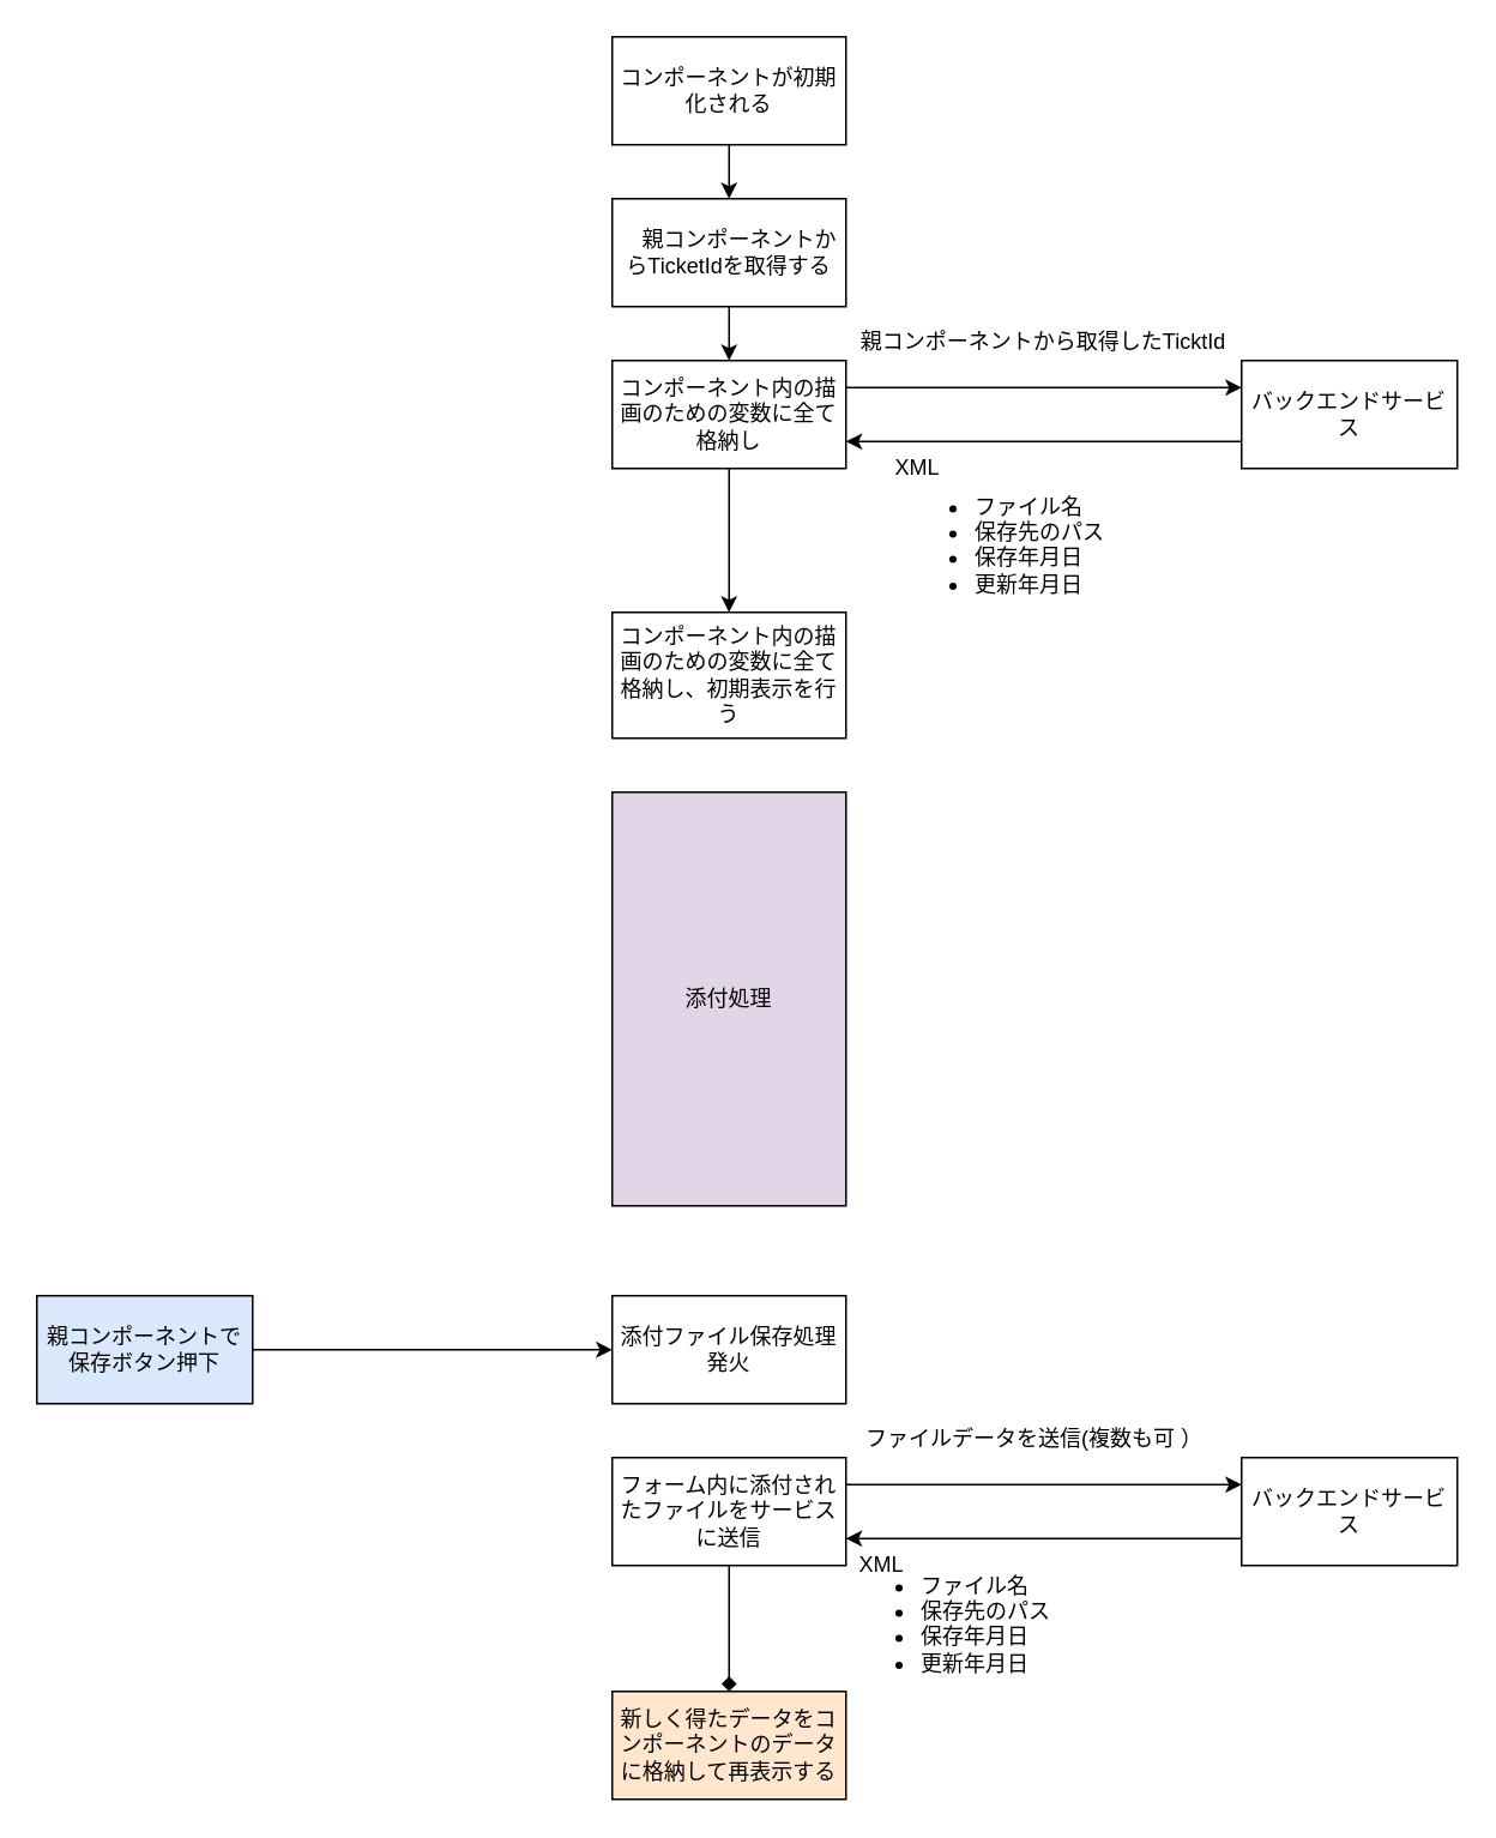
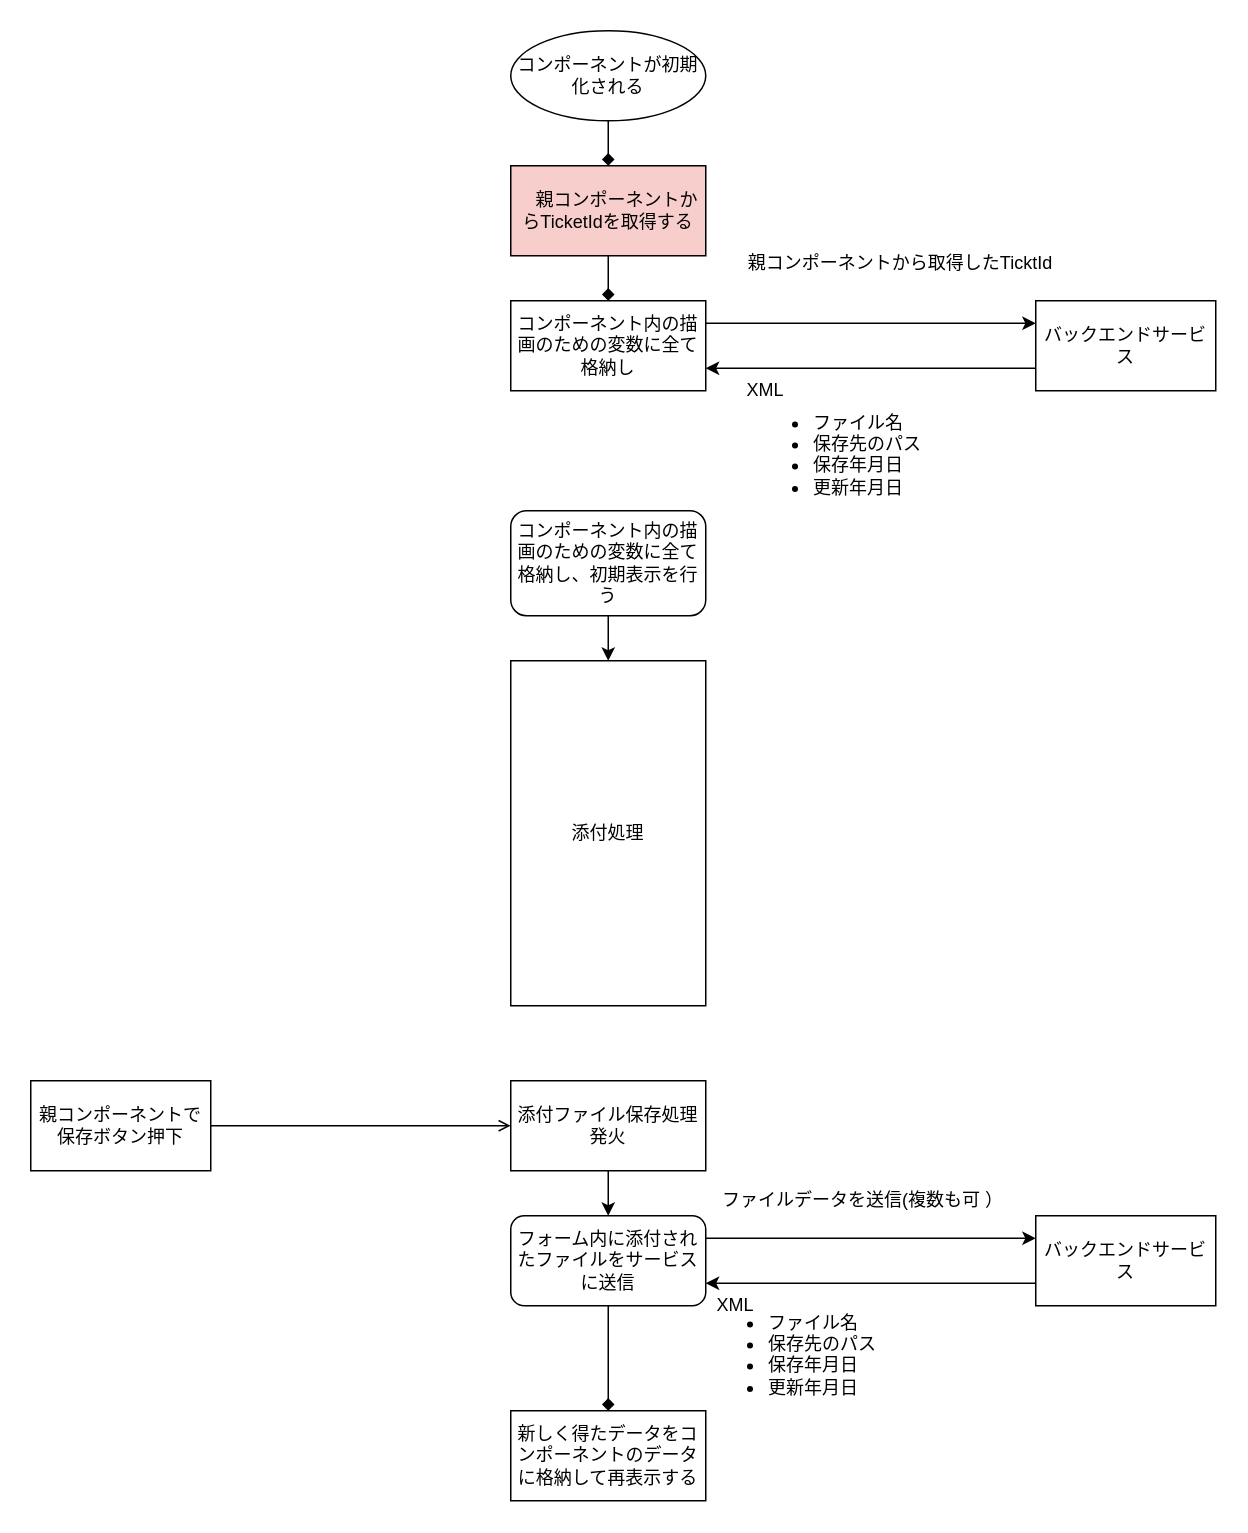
  <mxCell id="0" />
  <mxCell id="1" parent="0" />
- <mxCell id="2" style="edgeStyle=orthogonalEdgeStyle;rounded=0;orthogonalLoop=1;jettySize=auto;html=1;exitX=0.5;exitY=1;exitDx=0;exitDy=0;entryX=0.5;entryY=0;entryDx=0;entryDy=0;" edge="1" parent="1" source="3" target="5"><mxGeometry relative="1" as="geometry" /></mxCell>
- <mxCell id="3" value="コンポーネントが初期化される" style="rounded=0;whiteSpace=wrap;html=1;" vertex="1" parent="1"><mxGeometry x="340" y="20" width="130" height="60" as="geometry" /></mxCell>
- <mxCell id="4" value="" style="edgeStyle=orthogonalEdgeStyle;rounded=0;orthogonalLoop=1;jettySize=auto;html=1;" edge="1" parent="1" source="5" target="7"><mxGeometry relative="1" as="geometry" /></mxCell>
- <mxCell id="5" value="　親コンポーネントからTicketIdを取得する" style="rounded=0;whiteSpace=wrap;html=1;" vertex="1" parent="1"><mxGeometry x="340" y="110" width="130" height="60" as="geometry" /></mxCell>
- <mxCell id="6" value="" style="edgeStyle=orthogonalEdgeStyle;rounded=0;orthogonalLoop=1;jettySize=auto;html=1;" edge="1" parent="1" source="7" target="22"><mxGeometry relative="1" as="geometry" /></mxCell>
+ <mxCell id="2" style="edgeStyle=orthogonalEdgeStyle;rounded=0;orthogonalLoop=1;jettySize=auto;html=1;exitX=0.5;exitY=1;exitDx=0;exitDy=0;entryX=0.5;entryY=0;entryDx=0;entryDy=0;endArrow=diamond;" edge="1" parent="1" source="3" target="5"><mxGeometry relative="1" as="geometry" /></mxCell>
+ <mxCell id="3" value="コンポーネントが初期化される" style="ellipse;whiteSpace=wrap;html=1;" vertex="1" parent="1"><mxGeometry x="340" y="20" width="130" height="60" as="geometry" /></mxCell>
+ <mxCell id="4" value="" style="edgeStyle=orthogonalEdgeStyle;rounded=0;orthogonalLoop=1;jettySize=auto;html=1;endArrow=diamond;" edge="1" parent="1" source="5" target="7"><mxGeometry relative="1" as="geometry" /></mxCell>
+ <mxCell id="5" value="　親コンポーネントからTicketIdを取得する" style="rounded=0;whiteSpace=wrap;html=1;fillColor=#f8cecc;" vertex="1" parent="1"><mxGeometry x="340" y="110" width="130" height="60" as="geometry" /></mxCell>
  <mxCell id="7" value="コンポーネント内の描画のための変数に全て格納し" style="rounded=0;whiteSpace=wrap;html=1;" vertex="1" parent="1"><mxGeometry x="340" y="200" width="130" height="60" as="geometry" /></mxCell>
  <mxCell id="8" value="バックエンドサービス" style="rounded=0;whiteSpace=wrap;html=1;" vertex="1" parent="1"><mxGeometry x="690" y="200" width="120" height="60" as="geometry" /></mxCell>
- <mxCell id="9" value="親コンポーネントから取得したTicktId" style="text;html=1;strokeColor=none;fillColor=none;align=center;verticalAlign=middle;whiteSpace=wrap;rounded=0;" vertex="1" parent="1"><mxGeometry x="470" y="180" width="220" height="20" as="geometry" /></mxCell>
+ <mxCell id="9" value="親コンポーネントから取得したTicktId" style="text;html=1;strokeColor=none;fillColor=none;align=center;verticalAlign=middle;whiteSpace=wrap;rounded=0;" vertex="1" parent="1"><mxGeometry x="490" y="165" width="220" height="20" as="geometry" /></mxCell>
  <mxCell id="10" value="" style="endArrow=classic;html=1;exitX=1;exitY=0.25;exitDx=0;exitDy=0;entryX=0;entryY=0.25;entryDx=0;entryDy=0;" edge="1" parent="1" source="7" target="8"><mxGeometry width="50" height="50" relative="1" as="geometry"><mxPoint x="400" y="460" as="sourcePoint" /><mxPoint x="450" y="410" as="targetPoint" /></mxGeometry></mxCell>
  <mxCell id="11" value="" style="endArrow=classic;html=1;exitX=0;exitY=0.75;exitDx=0;exitDy=0;entryX=1;entryY=0.75;entryDx=0;entryDy=0;" edge="1" parent="1" source="8" target="7"><mxGeometry width="50" height="50" relative="1" as="geometry"><mxPoint x="400" y="460" as="sourcePoint" /><mxPoint x="450" y="410" as="targetPoint" /></mxGeometry></mxCell>
  <mxCell id="12" value="XML" style="text;html=1;strokeColor=none;fillColor=none;align=center;verticalAlign=middle;whiteSpace=wrap;rounded=0;" vertex="1" parent="1"><mxGeometry x="490" y="250" width="40" height="20" as="geometry" /></mxCell>
  <mxCell id="13" value="&lt;ul&gt;&lt;li&gt;ファイル名&lt;/li&gt;&lt;li&gt;保存先のパス&lt;/li&gt;&lt;li&gt;保存年月日&lt;/li&gt;&lt;li&gt;更新年月日&lt;/li&gt;&lt;/ul&gt;" style="text;strokeColor=none;fillColor=none;html=1;whiteSpace=wrap;verticalAlign=middle;overflow=hidden;" vertex="1" parent="1"><mxGeometry x="500" y="260" width="130" height="80" as="geometry" /></mxCell>
- <mxCell id="14" value="親コンポーネントで保存ボタン押下" style="rounded=0;whiteSpace=wrap;html=1;fillColor=#dae8fc;" vertex="1" parent="1"><mxGeometry x="20" y="720" width="120" height="60" as="geometry" /></mxCell>
- <mxCell id="15" value="" style="endArrow=classic;html=1;exitX=1;exitY=0.5;exitDx=0;exitDy=0;" edge="1" parent="1" source="14" target="16"><mxGeometry width="50" height="50" relative="1" as="geometry"><mxPoint x="400" y="710" as="sourcePoint" /><mxPoint x="330" y="750" as="targetPoint" /></mxGeometry></mxCell>
+ <mxCell id="14" value="親コンポーネントで保存ボタン押下" style="rounded=0;whiteSpace=wrap;html=1;" vertex="1" parent="1"><mxGeometry x="20" y="720" width="120" height="60" as="geometry" /></mxCell>
+ <mxCell id="15" value="" style="endArrow=open;html=1;exitX=1;exitY=0.5;exitDx=0;exitDy=0;" edge="1" parent="1" source="14" target="16"><mxGeometry width="50" height="50" relative="1" as="geometry"><mxPoint x="400" y="710" as="sourcePoint" /><mxPoint x="330" y="750" as="targetPoint" /></mxGeometry></mxCell>
  <mxCell id="16" value="添付ファイル保存処理発火" style="rounded=0;whiteSpace=wrap;html=1;" vertex="1" parent="1"><mxGeometry x="340" y="720" width="130" height="60" as="geometry" /></mxCell>
- <mxCell id="17" value="フォーム内に添付されたファイルをサービスに送信" style="rounded=0;whiteSpace=wrap;html=1;" vertex="1" parent="1"><mxGeometry x="340" y="810" width="130" height="60" as="geometry" /></mxCell>
+ <mxCell id="17" value="フォーム内に添付されたファイルをサービスに送信" style="whiteSpace=wrap;html=1;rounded=1;" vertex="1" parent="1"><mxGeometry x="340" y="810" width="130" height="60" as="geometry" /></mxCell>
  <mxCell id="18" value="バックエンドサービス" style="rounded=0;whiteSpace=wrap;html=1;" vertex="1" parent="1"><mxGeometry x="690" y="810" width="120" height="60" as="geometry" /></mxCell>
  <mxCell id="19" value="" style="endArrow=classic;html=1;entryX=0;entryY=0.25;entryDx=0;entryDy=0;exitX=1;exitY=0.25;exitDx=0;exitDy=0;" edge="1" parent="1" source="17" target="18"><mxGeometry width="50" height="50" relative="1" as="geometry"><mxPoint x="400" y="620" as="sourcePoint" /><mxPoint x="660" y="710" as="targetPoint" /></mxGeometry></mxCell>
  <mxCell id="20" value="" style="endArrow=classic;html=1;exitX=0;exitY=0.75;exitDx=0;exitDy=0;entryX=1;entryY=0.75;entryDx=0;entryDy=0;" edge="1" parent="1" source="18" target="17"><mxGeometry width="50" height="50" relative="1" as="geometry"><mxPoint x="400" y="620" as="sourcePoint" /><mxPoint x="450" y="570" as="targetPoint" /></mxGeometry></mxCell>
- <mxCell id="22" value="コンポーネント内の描画のための変数に全て格納し、初期表示を行う" style="rounded=0;whiteSpace=wrap;html=1;" vertex="1" parent="1"><mxGeometry x="340" y="340" width="130" height="70" as="geometry" /></mxCell>
+ <mxCell id="21" value="" style="edgeStyle=orthogonalEdgeStyle;rounded=0;orthogonalLoop=1;jettySize=auto;html=1;" edge="1" parent="1" source="22" target="29"><mxGeometry relative="1" as="geometry" /></mxCell>
+ <mxCell id="22" value="コンポーネント内の描画のための変数に全て格納し、初期表示を行う" style="whiteSpace=wrap;html=1;rounded=1;" vertex="1" parent="1"><mxGeometry x="340" y="340" width="130" height="70" as="geometry" /></mxCell>
  <mxCell id="23" value="ファイルデータを送信(複数も可&#13;）" style="text;html=1;strokeColor=none;fillColor=none;align=center;verticalAlign=middle;whiteSpace=wrap;rounded=0;" vertex="1" parent="1"><mxGeometry x="480" y="790" width="190" height="20" as="geometry" /></mxCell>
  <mxCell id="24" value="XML" style="text;html=1;strokeColor=none;fillColor=none;align=center;verticalAlign=middle;whiteSpace=wrap;rounded=0;" vertex="1" parent="1"><mxGeometry x="470" y="860" width="40" height="20" as="geometry" /></mxCell>
  <mxCell id="25" value="&lt;ul&gt;&lt;li&gt;ファイル名&lt;/li&gt;&lt;li&gt;保存先のパス&lt;/li&gt;&lt;li&gt;保存年月日&lt;/li&gt;&lt;li&gt;更新年月日&lt;/li&gt;&lt;/ul&gt;" style="text;strokeColor=none;fillColor=none;html=1;whiteSpace=wrap;verticalAlign=middle;overflow=hidden;" vertex="1" parent="1"><mxGeometry x="470" y="860" width="130" height="80" as="geometry" /></mxCell>
- <mxCell id="26" value="新しく得たデータをコンポーネントのデータに格納して再表示する" style="rounded=0;whiteSpace=wrap;html=1;fillColor=#ffe6cc;" vertex="1" parent="1"><mxGeometry x="340" y="940" width="130" height="60" as="geometry" /></mxCell>
+ <mxCell id="26" value="新しく得たデータをコンポーネントのデータに格納して再表示する" style="rounded=0;whiteSpace=wrap;html=1;" vertex="1" parent="1"><mxGeometry x="340" y="940" width="130" height="60" as="geometry" /></mxCell>
+ <mxCell id="27" value="" style="endArrow=classic;html=1;exitX=0.5;exitY=1;exitDx=0;exitDy=0;" edge="1" parent="1" source="16" target="17"><mxGeometry width="50" height="50" relative="1" as="geometry"><mxPoint x="410" y="800" as="sourcePoint" /><mxPoint x="450" y="470" as="targetPoint" /></mxGeometry></mxCell>
  <mxCell id="28" value="" style="endArrow=diamond;html=1;entryX=0.5;entryY=0;entryDx=0;entryDy=0;exitX=0.5;exitY=1;exitDx=0;exitDy=0;" edge="1" parent="1" source="17" target="26"><mxGeometry width="50" height="50" relative="1" as="geometry"><mxPoint x="400" y="870" as="sourcePoint" /><mxPoint x="450" y="820" as="targetPoint" /></mxGeometry></mxCell>
- <mxCell id="29" value="添付処理" style="rounded=0;whiteSpace=wrap;html=1;fillColor=#e1d5e7;" vertex="1" parent="1"><mxGeometry x="340" y="440" width="130" height="230" as="geometry" /></mxCell>
+ <mxCell id="29" value="添付処理" style="rounded=0;whiteSpace=wrap;html=1;" vertex="1" parent="1"><mxGeometry x="340" y="440" width="130" height="230" as="geometry" /></mxCell>
